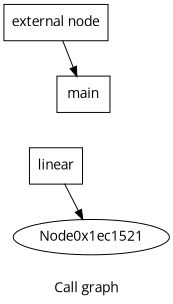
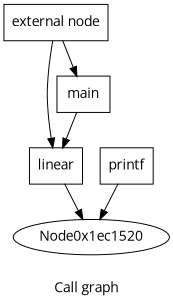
  digraph {
    fontname="Open Sans"
    label="Call graph"
    node [fontname="Open Sans" shape=record]
    edge [fontname="Open Sans"]
    n1 [label="{external node}"]
    n2 [label="{linear}"]
    n3 [label="{main}"]
-   Node0x1ec1520 [label=Node0x1ec1521 shape=""]
+   Node0x1ec1520 [shape=""]
+   n5 [label="{printf}"]
+   n1 -> n2
    n1 -> n3
    n2 -> Node0x1ec1520
+   n3 -> n2
+   n5 -> Node0x1ec1520
  }
